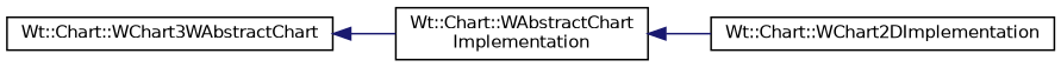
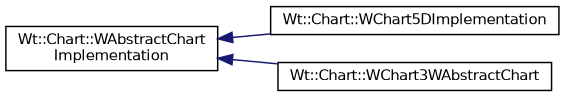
  digraph {
    rankdir=LR
    node [color=black fillcolor=white fontname=Helvetica fontsize=10 shape=record style=filled]
    edge [color=midnightblue dir=back fontname=Helvetica fontsize=10 labelfontname=Helvetica labelfontsize=10 style=solid]
    n1 [height=0.2 label="Wt::Chart::WAbstractChart\lImplementation" width=0.4]
-   n2 [height=0.2 label="Wt::Chart::WChart2DImplementation" width=0.4]
+   n2 [height=0.2 label="Wt::Chart::WChart5DImplementation" width=0.4]
    n3 [height=0.2 label="Wt::Chart::WChart3WAbstractChart" width=0.4]
    n1 -> n2
-   n3 -> n1
+   n1 -> n3
  }
